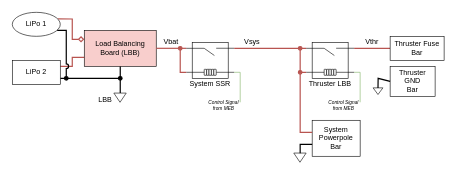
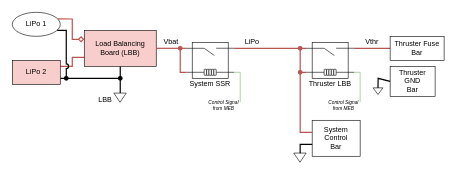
  <mxCell id="0" />
  <mxCell id="1" parent="0" />
  <mxCell id="2" style="edgeStyle=orthogonalEdgeStyle;rounded=0;orthogonalLoop=1;jettySize=auto;html=1;exitX=1;exitY=0.25;exitDx=0;exitDy=0;entryX=0;entryY=0.25;entryDx=0;entryDy=0;fillColor=#f8cecc;strokeColor=#b85450;endArrow=diamond;endFill=0;strokeWidth=2;" edge="1" parent="1" source="3" target="7"><mxGeometry relative="1" as="geometry" /></mxCell>
  <mxCell id="3" value="LiPo 1" style="ellipse;whiteSpace=wrap;html=1;" vertex="1" parent="1"><mxGeometry x="20" y="20" width="80" height="40" as="geometry" /></mxCell>
  <mxCell id="4" style="edgeStyle=orthogonalEdgeStyle;rounded=0;orthogonalLoop=1;jettySize=auto;html=1;exitX=1;exitY=0.25;exitDx=0;exitDy=0;entryX=0;entryY=0.75;entryDx=0;entryDy=0;fillColor=#f8cecc;strokeColor=#b85450;endArrow=none;endFill=0;strokeWidth=2;" edge="1" parent="1" source="6" target="7"><mxGeometry relative="1" as="geometry" /></mxCell>
  <mxCell id="5" style="edgeStyle=orthogonalEdgeStyle;rounded=0;orthogonalLoop=1;jettySize=auto;html=1;exitX=1;exitY=0.75;exitDx=0;exitDy=0;entryX=0.5;entryY=1;entryDx=0;entryDy=0;endArrow=none;endFill=0;strokeWidth=2;" edge="1" parent="1" source="6" target="7"><mxGeometry relative="1" as="geometry" /></mxCell>
- <mxCell id="6" value="LiPo 2" style="rounded=0;whiteSpace=wrap;html=1;" vertex="1" parent="1"><mxGeometry x="20" y="100" width="80" height="40" as="geometry" /></mxCell>
+ <mxCell id="6" value="LiPo 2" style="rounded=0;whiteSpace=wrap;html=1;fillColor=#f8cecc;" vertex="1" parent="1"><mxGeometry x="20" y="100" width="80" height="40" as="geometry" /></mxCell>
  <mxCell id="7" value="Load Balancing&lt;br&gt;Board (LBB)" style="rounded=0;whiteSpace=wrap;html=1;fillColor=#f8cecc;" vertex="1" parent="1"><mxGeometry x="140" y="50" width="120" height="60" as="geometry" /></mxCell>
  <mxCell id="8" style="edgeStyle=orthogonalEdgeStyle;rounded=0;orthogonalLoop=1;jettySize=auto;html=1;exitX=1;exitY=0.75;exitDx=0;exitDy=0;endArrow=oval;endFill=1;jumpStyle=arc;strokeWidth=2;" edge="1" parent="1" source="3"><mxGeometry relative="1" as="geometry"><mxPoint x="110" y="130" as="targetPoint" /><Array as="points"><mxPoint x="110" y="50" /></Array></mxGeometry></mxCell>
  <mxCell id="9" value="" style="endArrow=oval;html=1;rounded=0;endFill=1;strokeWidth=2;" edge="1" parent="1"><mxGeometry width="50" height="50" relative="1" as="geometry"><mxPoint x="200" y="155" as="sourcePoint" /><mxPoint x="200" y="130" as="targetPoint" /></mxGeometry></mxCell>
  <mxCell id="10" value="LBB" style="text;html=1;strokeColor=none;fillColor=none;align=center;verticalAlign=middle;whiteSpace=wrap;rounded=0;" vertex="1" parent="1"><mxGeometry x="160" y="161.25" width="30" height="10" as="geometry" /></mxCell>
  <mxCell id="11" value="" style="endArrow=none;html=1;rounded=0;strokeWidth=2;fillColor=#f8cecc;strokeColor=#b85450;" edge="1" parent="1"><mxGeometry width="50" height="50" relative="1" as="geometry"><mxPoint x="260" y="80" as="sourcePoint" /><mxPoint x="310" y="80" as="targetPoint" /></mxGeometry></mxCell>
  <mxCell id="12" value="Vbat" style="text;html=1;strokeColor=none;fillColor=none;align=center;verticalAlign=middle;whiteSpace=wrap;rounded=0;" vertex="1" parent="1"><mxGeometry x="270" y="60" width="30" height="20" as="geometry" /></mxCell>
  <mxCell id="13" value="System SSR" style="text;html=1;strokeColor=none;fillColor=none;align=center;verticalAlign=middle;whiteSpace=wrap;rounded=0;" vertex="1" parent="1"><mxGeometry x="310" y="130" width="80" height="20" as="geometry" /></mxCell>
  <mxCell id="14" value="" style="group" vertex="1" connectable="0" parent="1"><mxGeometry x="310" y="70" width="80" height="60" as="geometry" /></mxCell>
  <mxCell id="15" value="" style="rounded=0;whiteSpace=wrap;html=1;" vertex="1" parent="14"><mxGeometry x="10" width="60" height="60" as="geometry" /></mxCell>
  <mxCell id="16" value="" style="endArrow=none;html=1;rounded=0;exitX=0;exitY=0.25;exitDx=0;exitDy=0;" edge="1" parent="14"><mxGeometry width="50" height="50" relative="1" as="geometry"><mxPoint y="10" as="sourcePoint" /><mxPoint x="30" y="10" as="targetPoint" /></mxGeometry></mxCell>
  <mxCell id="17" value="" style="endArrow=none;html=1;rounded=0;exitX=0;exitY=0.25;exitDx=0;exitDy=0;" edge="1" parent="14"><mxGeometry width="50" height="50" relative="1" as="geometry"><mxPoint x="50" y="9.89" as="sourcePoint" /><mxPoint x="80" y="9.89" as="targetPoint" /></mxGeometry></mxCell>
  <mxCell id="18" value="" style="endArrow=none;html=1;rounded=0;" edge="1" parent="14"><mxGeometry width="50" height="50" relative="1" as="geometry"><mxPoint x="30" y="10" as="sourcePoint" /><mxPoint x="47" y="22" as="targetPoint" /></mxGeometry></mxCell>
  <mxCell id="19" value="" style="endArrow=none;html=1;rounded=0;exitX=0;exitY=0.25;exitDx=0;exitDy=0;" edge="1" parent="14"><mxGeometry width="50" height="50" relative="1" as="geometry"><mxPoint y="50" as="sourcePoint" /><mxPoint x="30" y="50" as="targetPoint" /></mxGeometry></mxCell>
  <mxCell id="20" value="" style="endArrow=none;html=1;rounded=0;exitX=0;exitY=0.25;exitDx=0;exitDy=0;" edge="1" parent="14"><mxGeometry width="50" height="50" relative="1" as="geometry"><mxPoint x="50" y="50" as="sourcePoint" /><mxPoint x="80" y="50" as="targetPoint" /></mxGeometry></mxCell>
  <mxCell id="21" value="" style="rounded=1;whiteSpace=wrap;html=1;" vertex="1" parent="14"><mxGeometry x="30" y="45" width="4" height="10" as="geometry" /></mxCell>
  <mxCell id="22" value="" style="rounded=1;whiteSpace=wrap;html=1;" vertex="1" parent="14"><mxGeometry x="34" y="45" width="4" height="10" as="geometry" /></mxCell>
  <mxCell id="23" value="" style="rounded=1;whiteSpace=wrap;html=1;" vertex="1" parent="14"><mxGeometry x="38" y="45" width="4" height="10" as="geometry" /></mxCell>
  <mxCell id="24" value="" style="rounded=1;whiteSpace=wrap;html=1;" vertex="1" parent="14"><mxGeometry x="42" y="45" width="4" height="10" as="geometry" /></mxCell>
  <mxCell id="25" value="" style="rounded=1;whiteSpace=wrap;html=1;" vertex="1" parent="14"><mxGeometry x="46" y="45" width="4" height="10" as="geometry" /></mxCell>
  <mxCell id="26" value="" style="endArrow=oval;html=1;rounded=0;strokeWidth=2;fillColor=#f8cecc;strokeColor=#b85450;startArrow=none;startFill=0;endFill=1;" edge="1" parent="1"><mxGeometry width="50" height="50" relative="1" as="geometry"><mxPoint x="310" y="120" as="sourcePoint" /><mxPoint x="300" y="80" as="targetPoint" /><Array as="points"><mxPoint x="300" y="120" /></Array></mxGeometry></mxCell>
  <mxCell id="27" value="" style="endArrow=none;html=1;rounded=0;fillColor=#f8cecc;strokeColor=#b85450;strokeWidth=2;" edge="1" parent="1"><mxGeometry width="50" height="50" relative="1" as="geometry"><mxPoint x="390" y="80" as="sourcePoint" /><mxPoint x="510" y="80" as="targetPoint" /></mxGeometry></mxCell>
- <mxCell id="28" value="Vsys" style="text;html=1;strokeColor=none;fillColor=none;align=center;verticalAlign=middle;whiteSpace=wrap;rounded=0;" vertex="1" parent="1"><mxGeometry x="400" y="60" width="40" height="20" as="geometry" /></mxCell>
+ <mxCell id="28" value="LiPo" style="text;html=1;strokeColor=none;fillColor=none;align=center;verticalAlign=middle;whiteSpace=wrap;rounded=0;" vertex="1" parent="1"><mxGeometry x="400" y="60" width="40" height="20" as="geometry" /></mxCell>
  <mxCell id="29" value="" style="endArrow=none;html=1;rounded=0;fillColor=#d5e8d4;strokeColor=#82b366;" edge="1" parent="1"><mxGeometry width="50" height="50" relative="1" as="geometry"><mxPoint x="400" y="170" as="sourcePoint" /><mxPoint x="390" y="120" as="targetPoint" /><Array as="points"><mxPoint x="400" y="120" /></Array></mxGeometry></mxCell>
  <mxCell id="30" value="Control Signal&lt;br style=&quot;font-size: 8px;&quot;&gt;from MEB" style="text;html=1;strokeColor=none;fillColor=none;align=center;verticalAlign=middle;whiteSpace=wrap;rounded=0;fontStyle=2;fontSize=8;" vertex="1" parent="1"><mxGeometry x="345" y="160" width="55" height="30" as="geometry" /></mxCell>
  <mxCell id="31" value="" style="group" vertex="1" connectable="0" parent="1"><mxGeometry x="510" y="70" width="80" height="60" as="geometry" /></mxCell>
  <mxCell id="32" value="" style="rounded=0;whiteSpace=wrap;html=1;" vertex="1" parent="31"><mxGeometry x="10" width="60" height="60" as="geometry" /></mxCell>
  <mxCell id="33" value="" style="endArrow=none;html=1;rounded=0;exitX=0;exitY=0.25;exitDx=0;exitDy=0;" edge="1" parent="31"><mxGeometry width="50" height="50" relative="1" as="geometry"><mxPoint y="10" as="sourcePoint" /><mxPoint x="30" y="10" as="targetPoint" /></mxGeometry></mxCell>
  <mxCell id="34" value="" style="endArrow=none;html=1;rounded=0;exitX=0;exitY=0.25;exitDx=0;exitDy=0;" edge="1" parent="31"><mxGeometry width="50" height="50" relative="1" as="geometry"><mxPoint x="50" y="9.89" as="sourcePoint" /><mxPoint x="80" y="9.89" as="targetPoint" /></mxGeometry></mxCell>
  <mxCell id="35" value="" style="endArrow=none;html=1;rounded=0;" edge="1" parent="31"><mxGeometry width="50" height="50" relative="1" as="geometry"><mxPoint x="30" y="10" as="sourcePoint" /><mxPoint x="47" y="22" as="targetPoint" /></mxGeometry></mxCell>
  <mxCell id="36" value="" style="endArrow=none;html=1;rounded=0;exitX=0;exitY=0.25;exitDx=0;exitDy=0;" edge="1" parent="31"><mxGeometry width="50" height="50" relative="1" as="geometry"><mxPoint y="50" as="sourcePoint" /><mxPoint x="30" y="50" as="targetPoint" /></mxGeometry></mxCell>
  <mxCell id="37" value="" style="endArrow=none;html=1;rounded=0;exitX=0;exitY=0.25;exitDx=0;exitDy=0;" edge="1" parent="31"><mxGeometry width="50" height="50" relative="1" as="geometry"><mxPoint x="50" y="50" as="sourcePoint" /><mxPoint x="80" y="50" as="targetPoint" /></mxGeometry></mxCell>
  <mxCell id="38" value="" style="rounded=1;whiteSpace=wrap;html=1;" vertex="1" parent="31"><mxGeometry x="30" y="45" width="4" height="10" as="geometry" /></mxCell>
  <mxCell id="39" value="" style="rounded=1;whiteSpace=wrap;html=1;" vertex="1" parent="31"><mxGeometry x="34" y="45" width="4" height="10" as="geometry" /></mxCell>
  <mxCell id="40" value="" style="rounded=1;whiteSpace=wrap;html=1;" vertex="1" parent="31"><mxGeometry x="38" y="45" width="4" height="10" as="geometry" /></mxCell>
  <mxCell id="41" value="" style="rounded=1;whiteSpace=wrap;html=1;" vertex="1" parent="31"><mxGeometry x="42" y="45" width="4" height="10" as="geometry" /></mxCell>
  <mxCell id="42" value="" style="rounded=1;whiteSpace=wrap;html=1;" vertex="1" parent="31"><mxGeometry x="46" y="45" width="4" height="10" as="geometry" /></mxCell>
  <mxCell id="43" value="Thruster LBB" style="text;html=1;strokeColor=none;fillColor=none;align=center;verticalAlign=middle;whiteSpace=wrap;rounded=0;" vertex="1" parent="1"><mxGeometry x="510" y="130" width="80" height="20" as="geometry" /></mxCell>
  <mxCell id="44" value="" style="endArrow=oval;html=1;rounded=0;strokeWidth=2;fillColor=#f8cecc;strokeColor=#b85450;startArrow=none;startFill=0;endFill=1;" edge="1" parent="1"><mxGeometry width="50" height="50" relative="1" as="geometry"><mxPoint x="510" y="120" as="sourcePoint" /><mxPoint x="500" y="80" as="targetPoint" /><Array as="points"><mxPoint x="500" y="120" /></Array></mxGeometry></mxCell>
  <mxCell id="45" value="" style="endArrow=none;html=1;rounded=0;fillColor=#d5e8d4;strokeColor=#82b366;" edge="1" parent="1"><mxGeometry width="50" height="50" relative="1" as="geometry"><mxPoint x="600" y="170" as="sourcePoint" /><mxPoint x="590" y="120" as="targetPoint" /><Array as="points"><mxPoint x="600" y="120" /></Array></mxGeometry></mxCell>
  <mxCell id="46" value="Control Signal&lt;br style=&quot;font-size: 8px;&quot;&gt;from MEB" style="text;html=1;strokeColor=none;fillColor=none;align=center;verticalAlign=middle;whiteSpace=wrap;rounded=0;fontSize=8;fontStyle=2" vertex="1" parent="1"><mxGeometry x="545" y="160" width="55" height="30" as="geometry" /></mxCell>
  <mxCell id="47" value="" style="endArrow=none;html=1;rounded=0;fillColor=#f8cecc;strokeColor=#b85450;strokeWidth=2;" edge="1" parent="1"><mxGeometry width="50" height="50" relative="1" as="geometry"><mxPoint x="590" y="80" as="sourcePoint" /><mxPoint x="650" y="80" as="targetPoint" /></mxGeometry></mxCell>
  <mxCell id="48" value="Vthr" style="text;html=1;strokeColor=none;fillColor=none;align=center;verticalAlign=middle;whiteSpace=wrap;rounded=0;" vertex="1" parent="1"><mxGeometry x="600" y="60" width="40" height="20" as="geometry" /></mxCell>
  <mxCell id="49" value="Thruster Fuse&lt;br&gt;Bar" style="rounded=0;whiteSpace=wrap;html=1;" vertex="1" parent="1"><mxGeometry x="650" y="60" width="90" height="40" as="geometry" /></mxCell>
- <mxCell id="50" value="System Powerpole&lt;br&gt;Bar" style="rounded=0;whiteSpace=wrap;html=1;" vertex="1" parent="1"><mxGeometry x="520" y="200" width="80" height="60" as="geometry" /></mxCell>
+ <mxCell id="50" value="System Control&lt;br&gt;Bar" style="rounded=0;whiteSpace=wrap;html=1;" vertex="1" parent="1"><mxGeometry x="520" y="200" width="80" height="60" as="geometry" /></mxCell>
  <mxCell id="51" value="" style="endArrow=oval;html=1;rounded=0;strokeWidth=2;fillColor=#f8cecc;strokeColor=#b85450;startArrow=none;startFill=0;endFill=1;" edge="1" parent="1"><mxGeometry width="50" height="50" relative="1" as="geometry"><mxPoint x="500" y="220" as="sourcePoint" /><mxPoint x="500" y="120" as="targetPoint" /><Array as="points"><mxPoint x="520" y="220" /><mxPoint x="500" y="220" /></Array></mxGeometry></mxCell>
  <mxCell id="52" value="Thruster GND&lt;br&gt;Bar" style="rounded=0;whiteSpace=wrap;html=1;" vertex="1" parent="1"><mxGeometry x="650" y="110" width="75" height="50" as="geometry" /></mxCell>
  <mxCell id="53" value="" style="triangle;whiteSpace=wrap;html=1;rotation=90;" vertex="1" parent="1"><mxGeometry x="624.23" y="143.26" width="11.09" height="16.4" as="geometry" /></mxCell>
  <mxCell id="54" value="" style="endArrow=none;html=1;rounded=0;exitX=0;exitY=0.5;exitDx=0;exitDy=0;exitPerimeter=0;entryX=0.011;entryY=0.501;entryDx=0;entryDy=0;entryPerimeter=0;strokeWidth=2;" edge="1" parent="1" source="52" target="53"><mxGeometry width="50" height="50" relative="1" as="geometry"><mxPoint x="630" y="140" as="sourcePoint" /><mxPoint x="610" y="150" as="targetPoint" /><Array as="points"><mxPoint x="630" y="130" /></Array></mxGeometry></mxCell>
  <mxCell id="55" value="" style="triangle;whiteSpace=wrap;html=1;rotation=90;" vertex="1" parent="1"><mxGeometry x="192" y="152" width="15.32" height="20.63" as="geometry" /></mxCell>
  <mxCell id="56" value="" style="triangle;whiteSpace=wrap;html=1;rotation=90;" vertex="1" parent="1"><mxGeometry x="492" y="252" width="15.32" height="20.63" as="geometry" /></mxCell>
  <mxCell id="57" value="" style="endArrow=none;html=1;rounded=0;exitX=0;exitY=0.5;exitDx=0;exitDy=0;exitPerimeter=0;entryX=0.011;entryY=0.501;entryDx=0;entryDy=0;entryPerimeter=0;strokeWidth=2;" edge="1" parent="1"><mxGeometry width="50" height="50" relative="1" as="geometry"><mxPoint x="520" y="240" as="sourcePoint" /><mxPoint x="500" y="255" as="targetPoint" /><Array as="points"><mxPoint x="500" y="240" /></Array></mxGeometry></mxCell>
